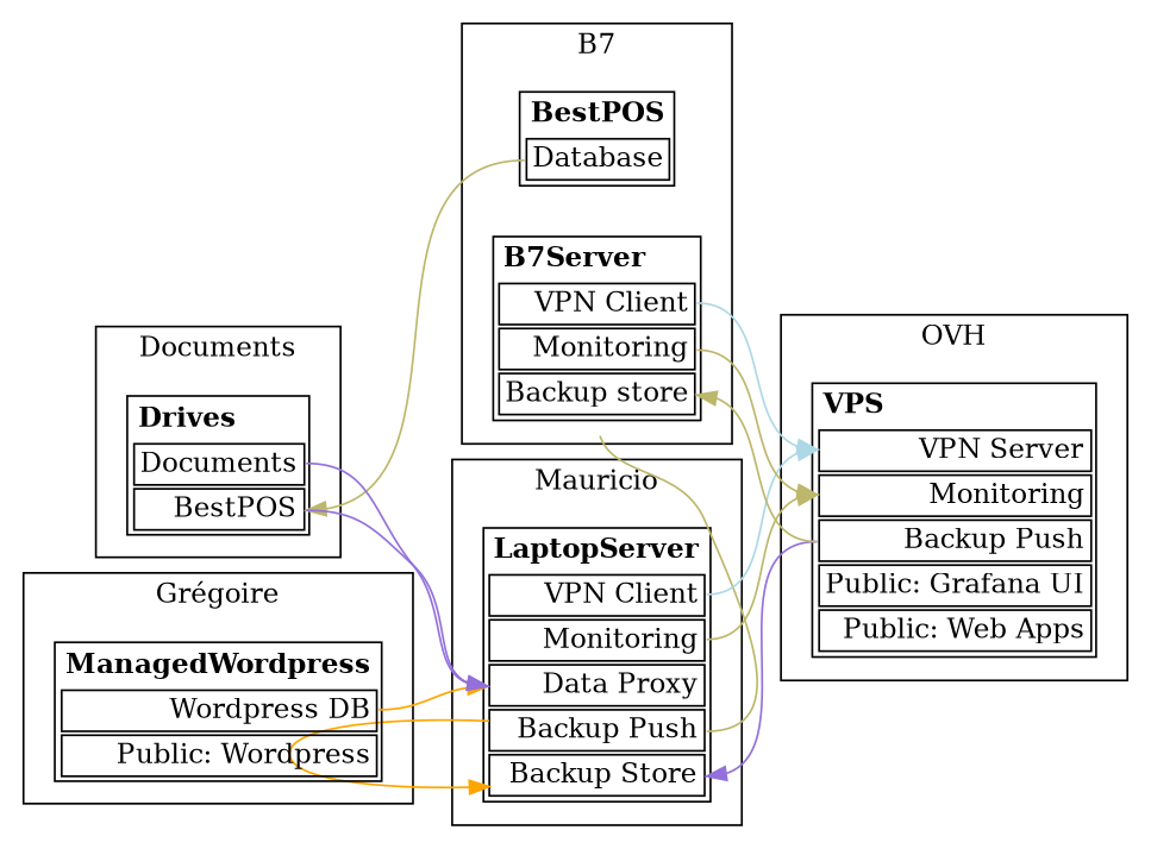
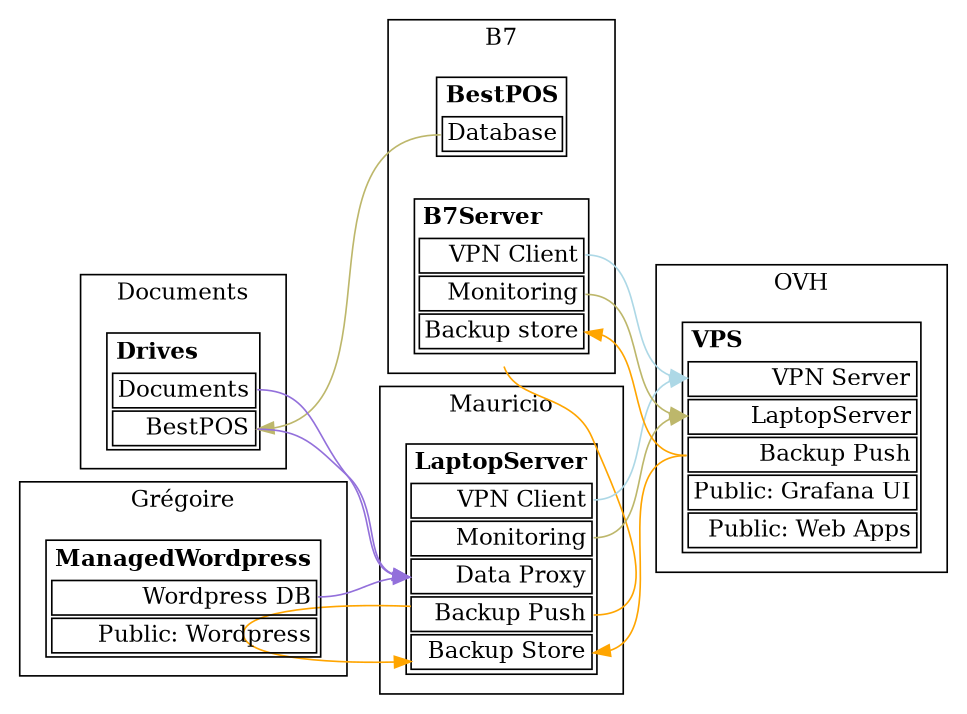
  digraph {
    compound=true
    rankdir=LR
    node [shape=none]
    edge [color=orange headport=backupstore tailport=backuppush]
    n1 [label=<         <TABLE>           <TR><TD align="text" border="0"><B>LaptopServer</B><br align="left" /></TD></TR>           <TR><TD align="text" port="vpnclient">VPN Client<br align="right" /></TD></TR>           <TR><TD align="text" port="monitoring">Monitoring<br align="right" /></TD></TR>           <TR><TD align="text" port="dataproxy">Data Proxy<br align="right" /></TD></TR>           <TR><TD align="text" port="backuppush">Backup Push<br align="right" /></TD></TR>           <TR><TD align="text" port="backupstore">Backup Store<br align="right" /></TD></TR>         </TABLE>       >]
    n2 [label=<         <TABLE>           <TR><TD align="text" border="0"><B>BestPOS</B><br align="left" /></TD></TR>           <TR><TD align="text" port="db">Database<br align="right" /></TD></TR>         </TABLE>       >]
    n3 [label=<         <TABLE>           <TR><TD align="text" border="0"><B>B7Server</B><br align="left" /></TD></TR>           <TR><TD align="text" port="vpnclient">VPN Client<br align="right" /></TD></TR>           <TR><TD align="text" port="monitoring">Monitoring<br align="right" /></TD></TR>           <TR><TD align="text" port="backupstore">Backup store<br align="right" /></TD></TR>         </TABLE>       >]
-   n4 [label=<         <TABLE>           <TR><TD align="text" border="0"><B>VPS</B><br align="left" /></TD></TR>           <TR><TD align="text" port="vpnserver">VPN Server<br align="right" /></TD></TR>           <TR><TD align="text" port="monitoring">Monitoring<br align="right" /></TD></TR>           <TR><TD align="text" port="backuppush">Backup Push<br align="right" /></TD></TR>           <TR><TD align="text">Public: Grafana UI<br align="right" /></TD></TR>           <TR><TD align="text">Public: Web Apps<br align="right" /></TD></TR>         </TABLE>       >]
+   n4 [label=<         <TABLE>           <TR><TD align="text" border="0"><B>VPS</B><br align="left" /></TD></TR>           <TR><TD align="text" port="vpnserver">VPN Server<br align="right" /></TD></TR>           <TR><TD align="text" port="monitoring">LaptopServer<br align="right" /></TD></TR>           <TR><TD align="text" port="backuppush">Backup Push<br align="right" /></TD></TR>           <TR><TD align="text">Public: Grafana UI<br align="right" /></TD></TR>           <TR><TD align="text">Public: Web Apps<br align="right" /></TD></TR>         </TABLE>       >]
    n5 [label=<         <TABLE>           <TR><TD align="text" border="0"><B>ManagedWordpress</B><br align="left" /></TD></TR>           <TR><TD align="text" port="db">Wordpress DB<br align="right" /></TD></TR>           <TR><TD align="text">Public: Wordpress<br align="right" /></TD></TR>         </TABLE>       >]
    n6 [label=<         <TABLE>           <TR><TD align="text" border="0"><B>Drives</B><br align="left" /></TD></TR>           <TR><TD align="text" port="documents">Documents<br align="right" /></TD></TR>           <TR><TD align="text" port="bestpos">BestPOS<br align="right" /></TD></TR>         </TABLE>       >]
    subgraph cluster_1 {
      label=Mauricio
      n1
    }
    subgraph cluster_2 {
      label=B7
      n2
      n3
    }
    subgraph cluster_3 {
      label=OVH
      n4
    }
    subgraph cluster_4 {
      label="Grégoire"
      n5
    }
    subgraph cluster_5 {
      label=Documents
      n6
    }
    n1 -> n1
-   n1 -> n3 [color=darkkhaki]
+   n1 -> n3
    n1 -> n4 [color=lightblue headport=vpnserver tailport=vpnclient]
    n1 -> n4 [color=darkkhaki headport=monitoring tailport=monitoring]
    n2 -> n6 [color=darkkhaki headport=bestpos tailport=db]
    n3 -> n4 [color=lightblue headport=vpnserver tailport=vpnclient]
    n3 -> n4 [color=darkkhaki headport=monitoring tailport=monitoring]
-   n4 -> n1 [color=mediumpurple]
-   n4 -> n3 [color=darkkhaki]
-   n5 -> n1 [headport=dataproxy tailport=db]
+   n4 -> n1
+   n4 -> n3
+   n5 -> n1 [color=mediumpurple headport=dataproxy tailport=db]
    n6 -> n1 [color=mediumpurple headport=dataproxy tailport=documents]
    n6 -> n1 [color=mediumpurple headport=dataproxy tailport=bestpos]
  }
